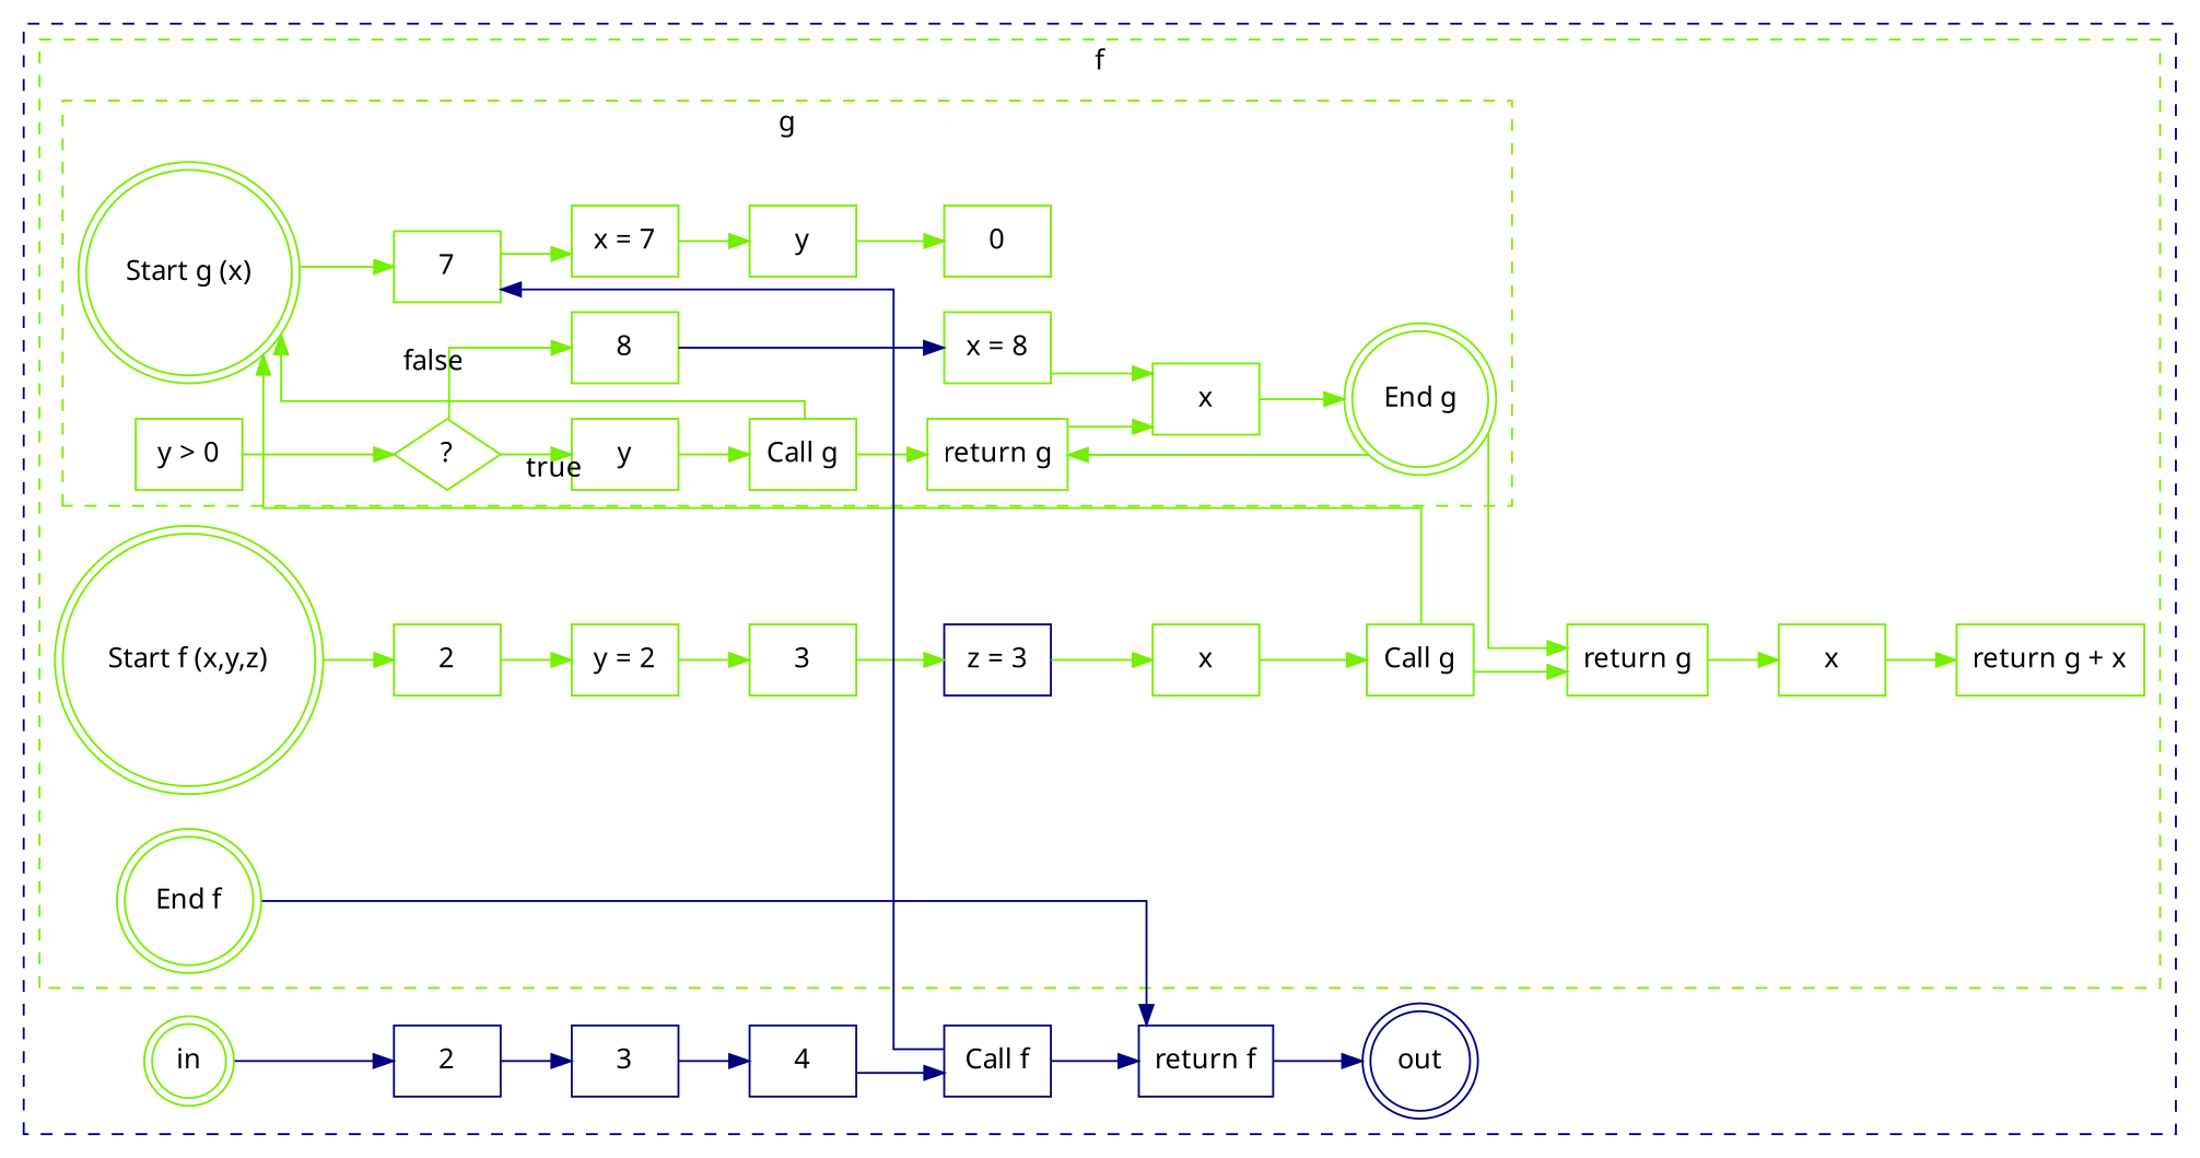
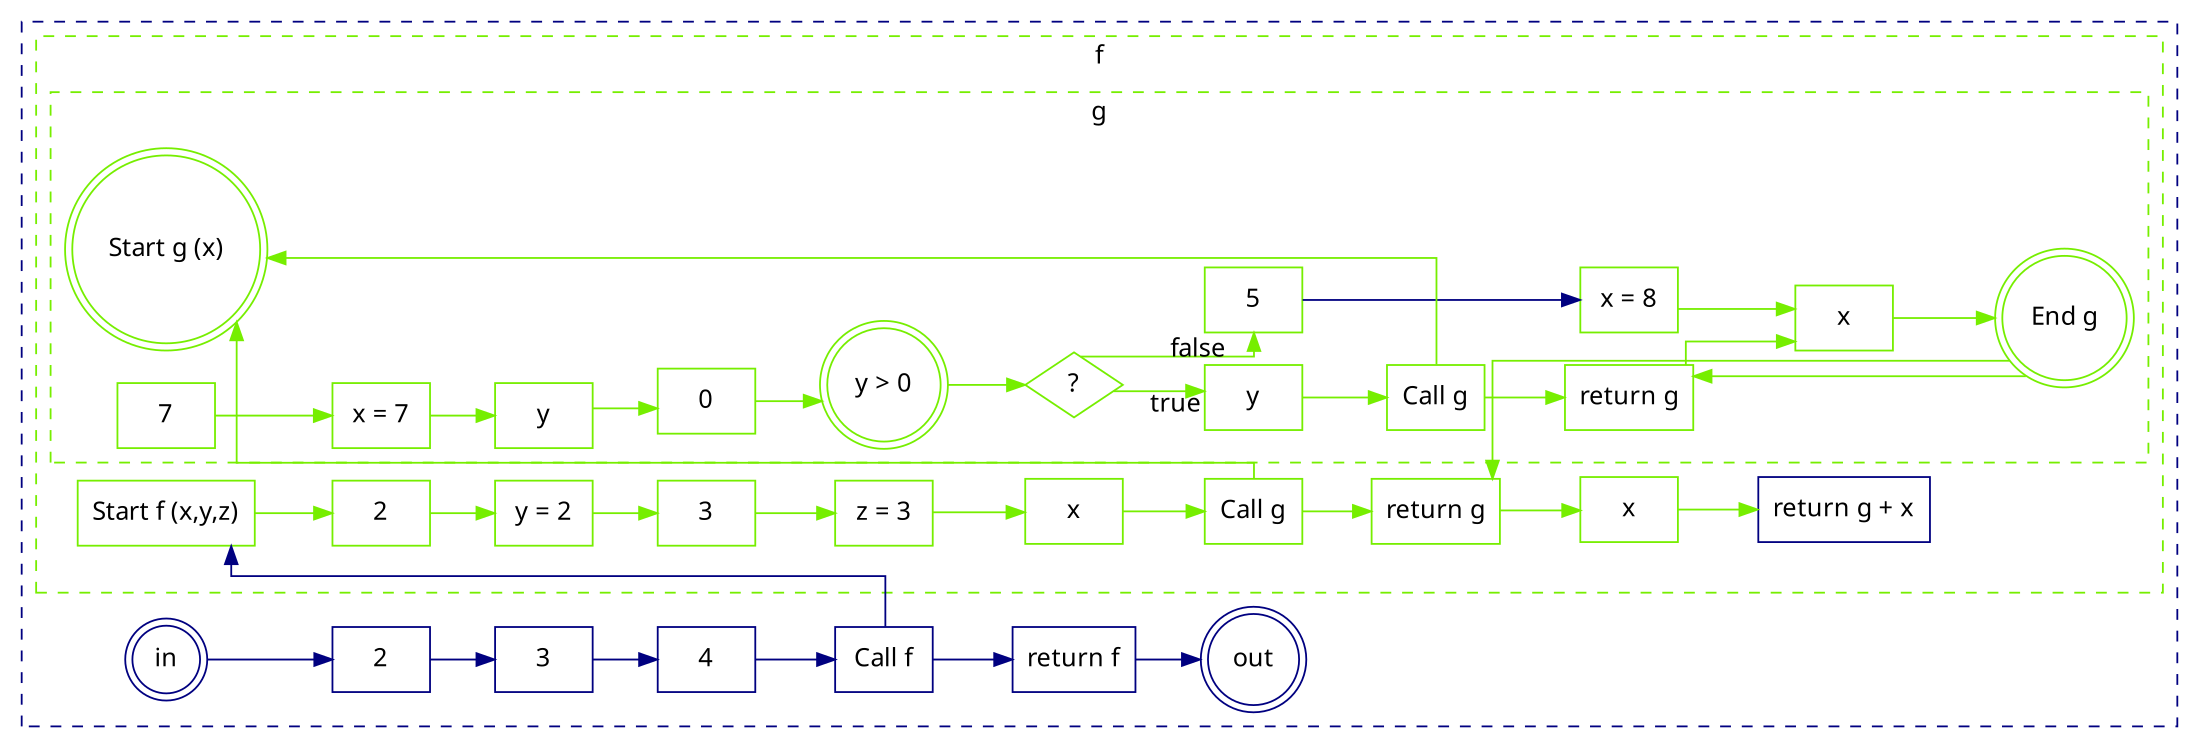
  digraph {
    fontname="Noto Sans"
    rankdir=LR
    splines=ortho
    node [color=chartreuse2 fontname="Noto Sans" shape=rectangle]
    edge [color=chartreuse2 constraint=true fontname="Noto Sans"]
    n1 [label="Start g (x)" shape=doublecircle]
    n2 [label=7]
    n3 [label="End g" shape=doublecircle]
    n4 [label="return g"]
    n5 [label="x = 7"]
    n6 [label=y]
    n7 [label=0]
-   n8 [label="y > 0"]
+   n8 [label="y > 0" shape=doublecircle]
    n9 [label="?" shape=diamond]
    n10 [label=y]
-   n11 [label=8]
+   n11 [label=5]
    n12 [label="Call g"]
    n13 [label=x]
    n14 [label="x = 8"]
    n15 [label="return g"]
-   n16 [label="Start f (x,y,z)" shape=doublecircle]
+   n16 [label="Start f (x,y,z)" shape=box]
    n17 [label=2]
-   n18 [label="End f" shape=doublecircle]
    n19 [label="y = 2"]
    n20 [label=3]
-   n21 [color=navy label="z = 3"]
+   n21 [label="z = 3"]
    n22 [label=x]
    n23 [label="Call g"]
    n24 [label=x]
-   n25 [label="return g + x"]
+   n25 [color=navy label="return g + x"]
    n26 [color=navy label="return f"]
-   n27 [label=in shape=doublecircle]
+   n27 [color=navy label=in shape=doublecircle]
    n28 [color=navy label=2]
    n29 [color=navy label=out shape=doublecircle]
    n30 [color=navy label=3]
    n31 [color=navy label=4]
    n32 [color=navy label="Call f"]
    subgraph cluster_1 {
      color=navy
      style=dashed
      n26
      n27
      n28
      n29
      n30
      n31
      n32
      subgraph cluster_2 {
        color=chartreuse2
        label=f
        style=dashed
        n15
        n16
        n17
-       n18
        n19
        n20
        n21
        n22
        n23
        n24
        n25
        subgraph cluster_3 {
          color=chartreuse2
          label=g
          style=dashed
          n1
          n2
          n3
          n4
          n5
          n6
          n7
          n8
          n9
          n10
          n11
          n12
          n13
          n14
        }
      }
    }
-   n1 -> n2
    n2 -> n5
    n3 -> n4 [constraint=false]
    n3 -> n15 [constraint=false]
    n4 -> n13
    n5 -> n6
    n6 -> n7
+   n7 -> n8
    n8 -> n9
    n9 -> n10 [xlabel=true]
    n9 -> n11 [xlabel=false]
    n10 -> n12
    n11 -> n14 [color=navy]
    n12 -> n1 [constraint=false]
    n12 -> n4
    n13 -> n3
    n14 -> n13
    n15 -> n24
    n16 -> n17
    n17 -> n19
-   n18 -> n26 [color=navy constraint=false]
    n19 -> n20
    n20 -> n21
    n21 -> n22
    n22 -> n23
    n23 -> n1 [constraint=false]
    n23 -> n15
    n24 -> n25
    n26 -> n29 [color=navy]
    n27 -> n28 [color=navy]
    n28 -> n30 [color=navy]
    n30 -> n31 [color=navy]
    n31 -> n32 [color=navy]
-   n32 -> n2 [color=navy constraint=false]
+   n32 -> n16 [color=navy constraint=false]
    n32 -> n26 [color=navy]
  }
